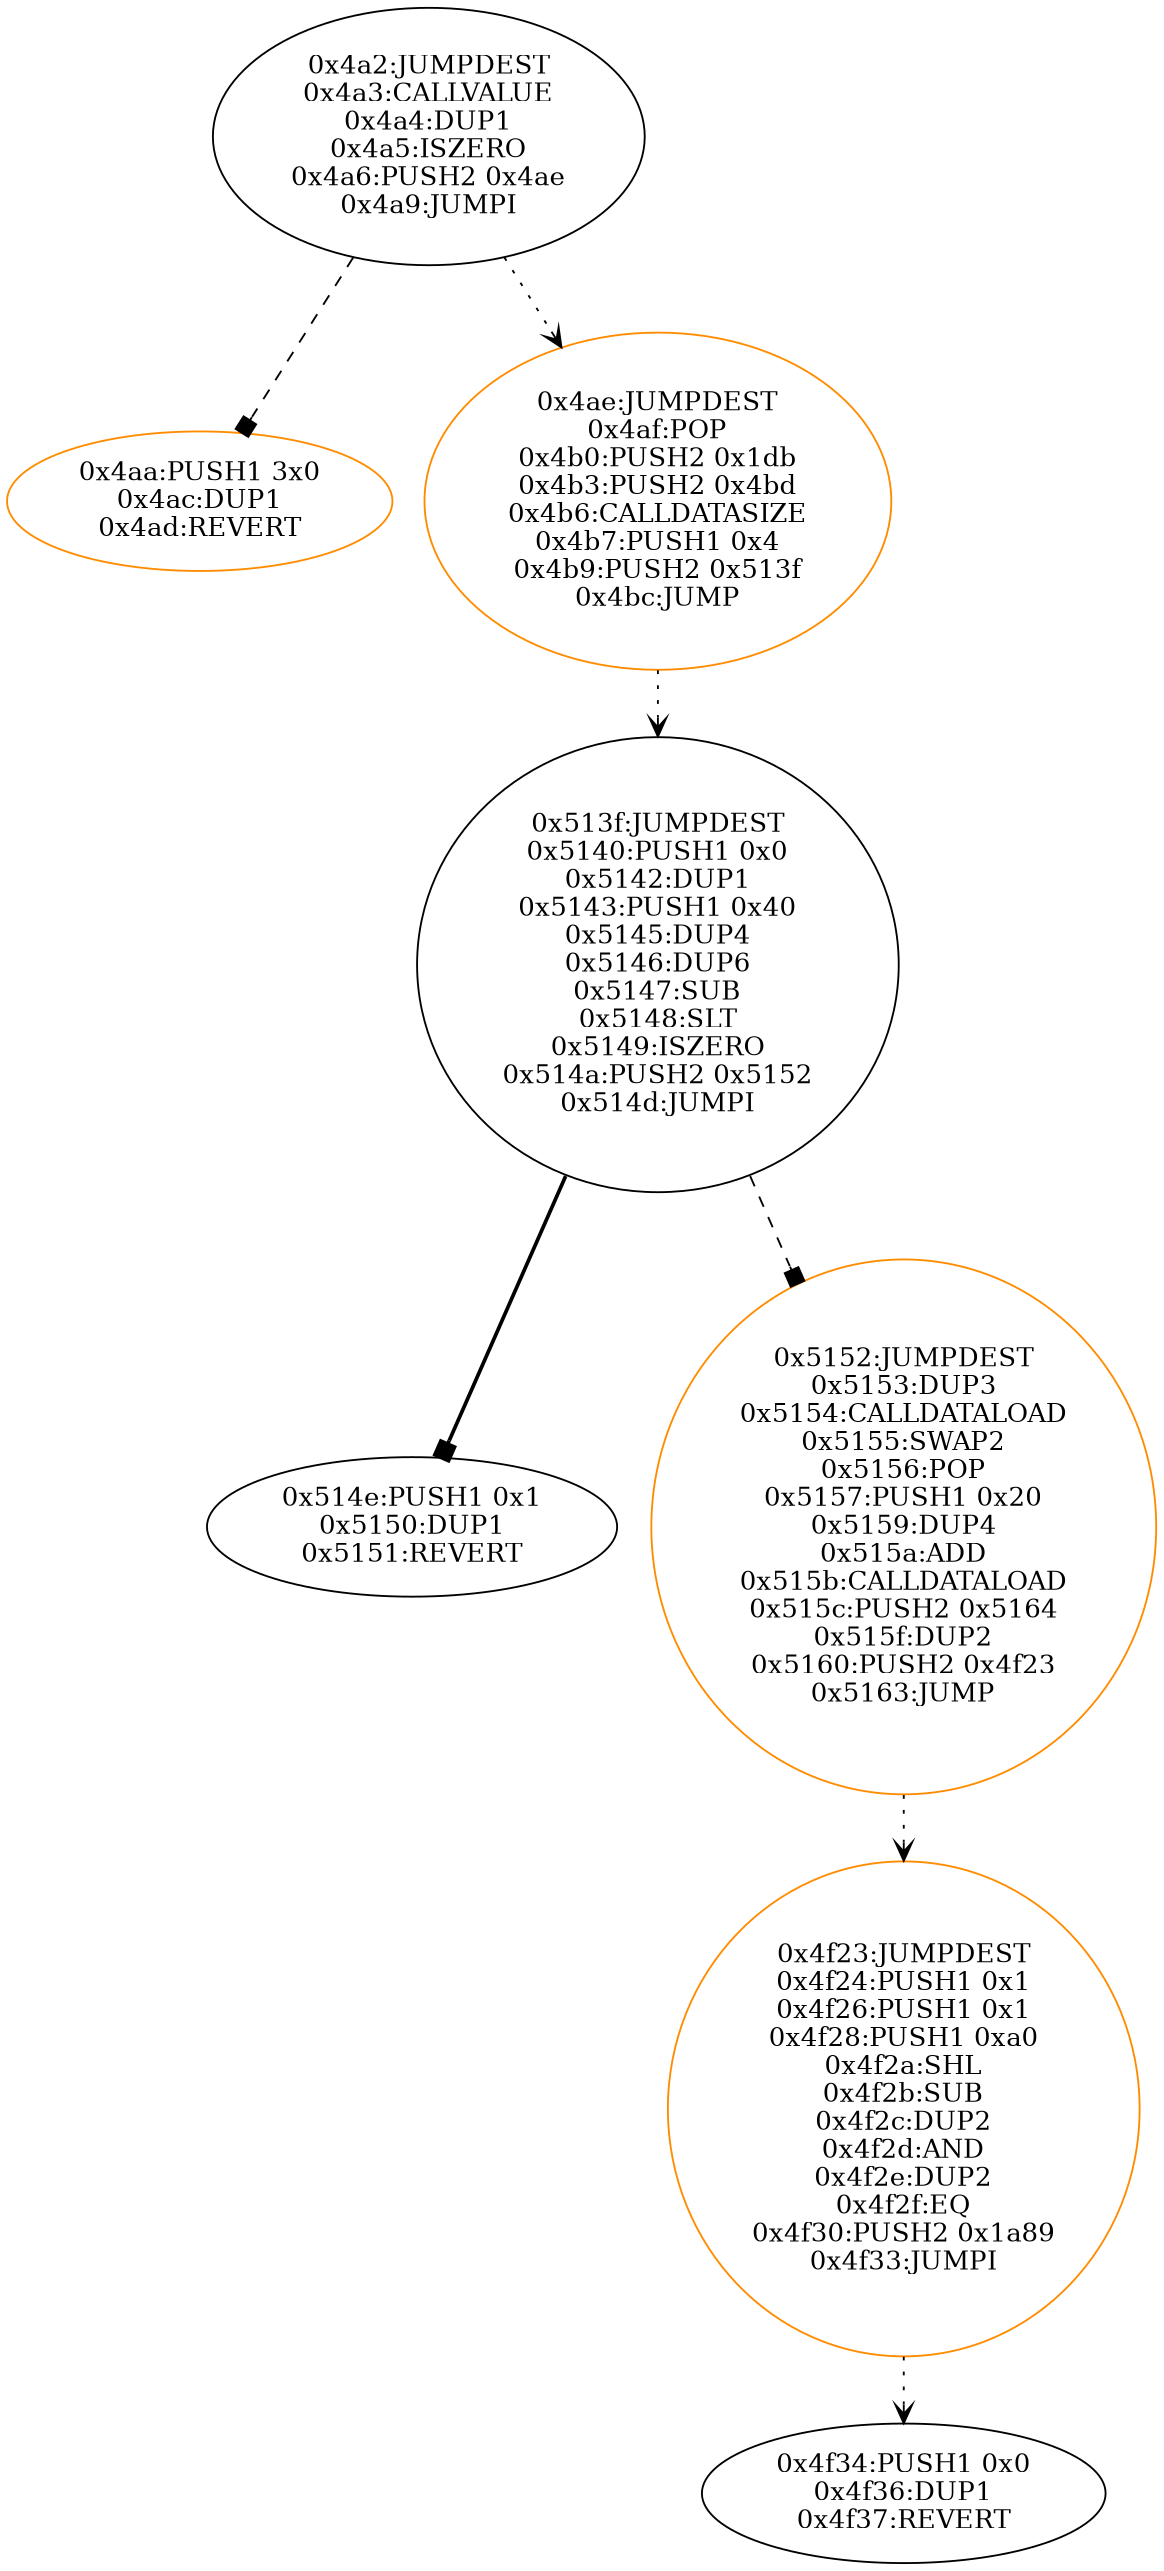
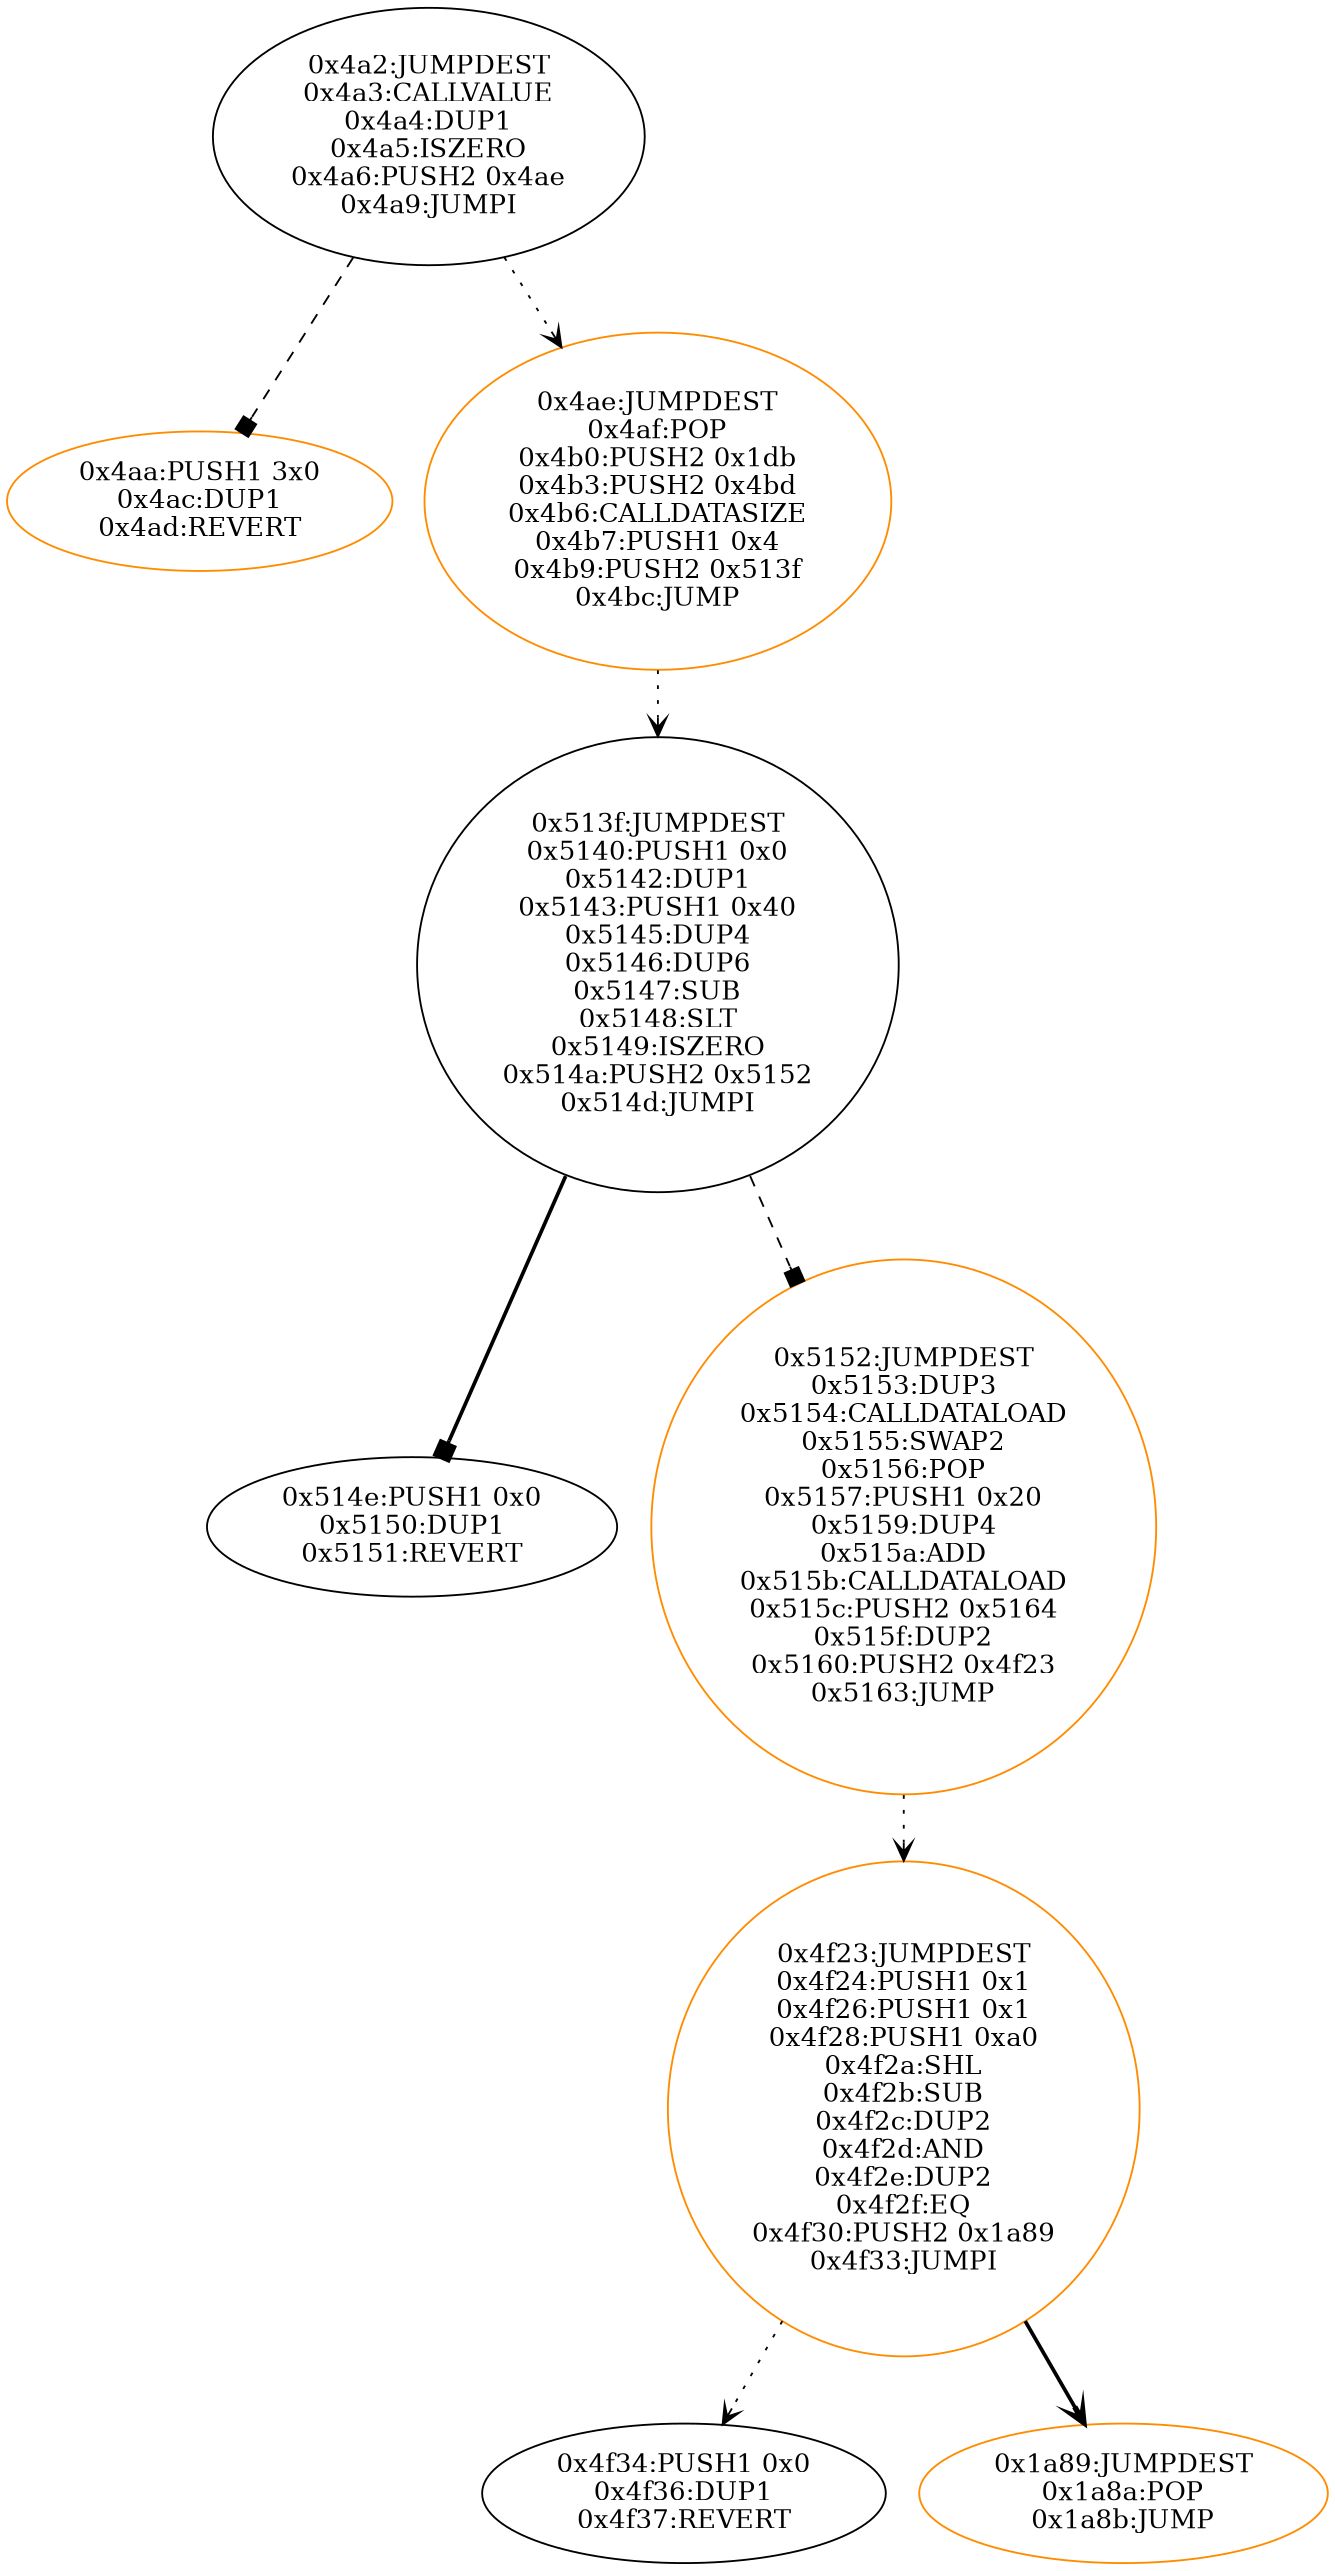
  digraph {
    node [color=darkorange]
    edge [arrowhead=vee style=dotted]
    n1 [color=black label="0x4a2:JUMPDEST\n0x4a3:CALLVALUE\n0x4a4:DUP1\n0x4a5:ISZERO\n0x4a6:PUSH2 0x4ae\n0x4a9:JUMPI"]
    n2 [label="0x4aa:PUSH1 3x0\n0x4ac:DUP1\n0x4ad:REVERT"]
    n3 [label="0x4ae:JUMPDEST\n0x4af:POP\n0x4b0:PUSH2 0x1db\n0x4b3:PUSH2 0x4bd\n0x4b6:CALLDATASIZE\n0x4b7:PUSH1 0x4\n0x4b9:PUSH2 0x513f\n0x4bc:JUMP"]
    n4 [color=black label="0x513f:JUMPDEST\n0x5140:PUSH1 0x0\n0x5142:DUP1\n0x5143:PUSH1 0x40\n0x5145:DUP4\n0x5146:DUP6\n0x5147:SUB\n0x5148:SLT\n0x5149:ISZERO\n0x514a:PUSH2 0x5152\n0x514d:JUMPI"]
-   n5 [color=black label="0x514e:PUSH1 0x1\n0x5150:DUP1\n0x5151:REVERT"]
+   n5 [color=black label="0x514e:PUSH1 0x0\n0x5150:DUP1\n0x5151:REVERT"]
    n6 [label="0x5152:JUMPDEST\n0x5153:DUP3\n0x5154:CALLDATALOAD\n0x5155:SWAP2\n0x5156:POP\n0x5157:PUSH1 0x20\n0x5159:DUP4\n0x515a:ADD\n0x515b:CALLDATALOAD\n0x515c:PUSH2 0x5164\n0x515f:DUP2\n0x5160:PUSH2 0x4f23\n0x5163:JUMP"]
    n7 [label="0x4f23:JUMPDEST\n0x4f24:PUSH1 0x1\n0x4f26:PUSH1 0x1\n0x4f28:PUSH1 0xa0\n0x4f2a:SHL\n0x4f2b:SUB\n0x4f2c:DUP2\n0x4f2d:AND\n0x4f2e:DUP2\n0x4f2f:EQ\n0x4f30:PUSH2 0x1a89\n0x4f33:JUMPI"]
    n8 [color=black label="0x4f34:PUSH1 0x0\n0x4f36:DUP1\n0x4f37:REVERT"]
+   n9 [label="0x1a89:JUMPDEST\n0x1a8a:POP\n0x1a8b:JUMP"]
    n1 -> n2 [arrowhead=box style=dashed]
    n1 -> n3
    n3 -> n4
    n4 -> n5 [arrowhead=box style=bold]
    n4 -> n6 [arrowhead=box style=dashed]
    n6 -> n7
    n7 -> n8
+   n7 -> n9 [style=bold]
  }
